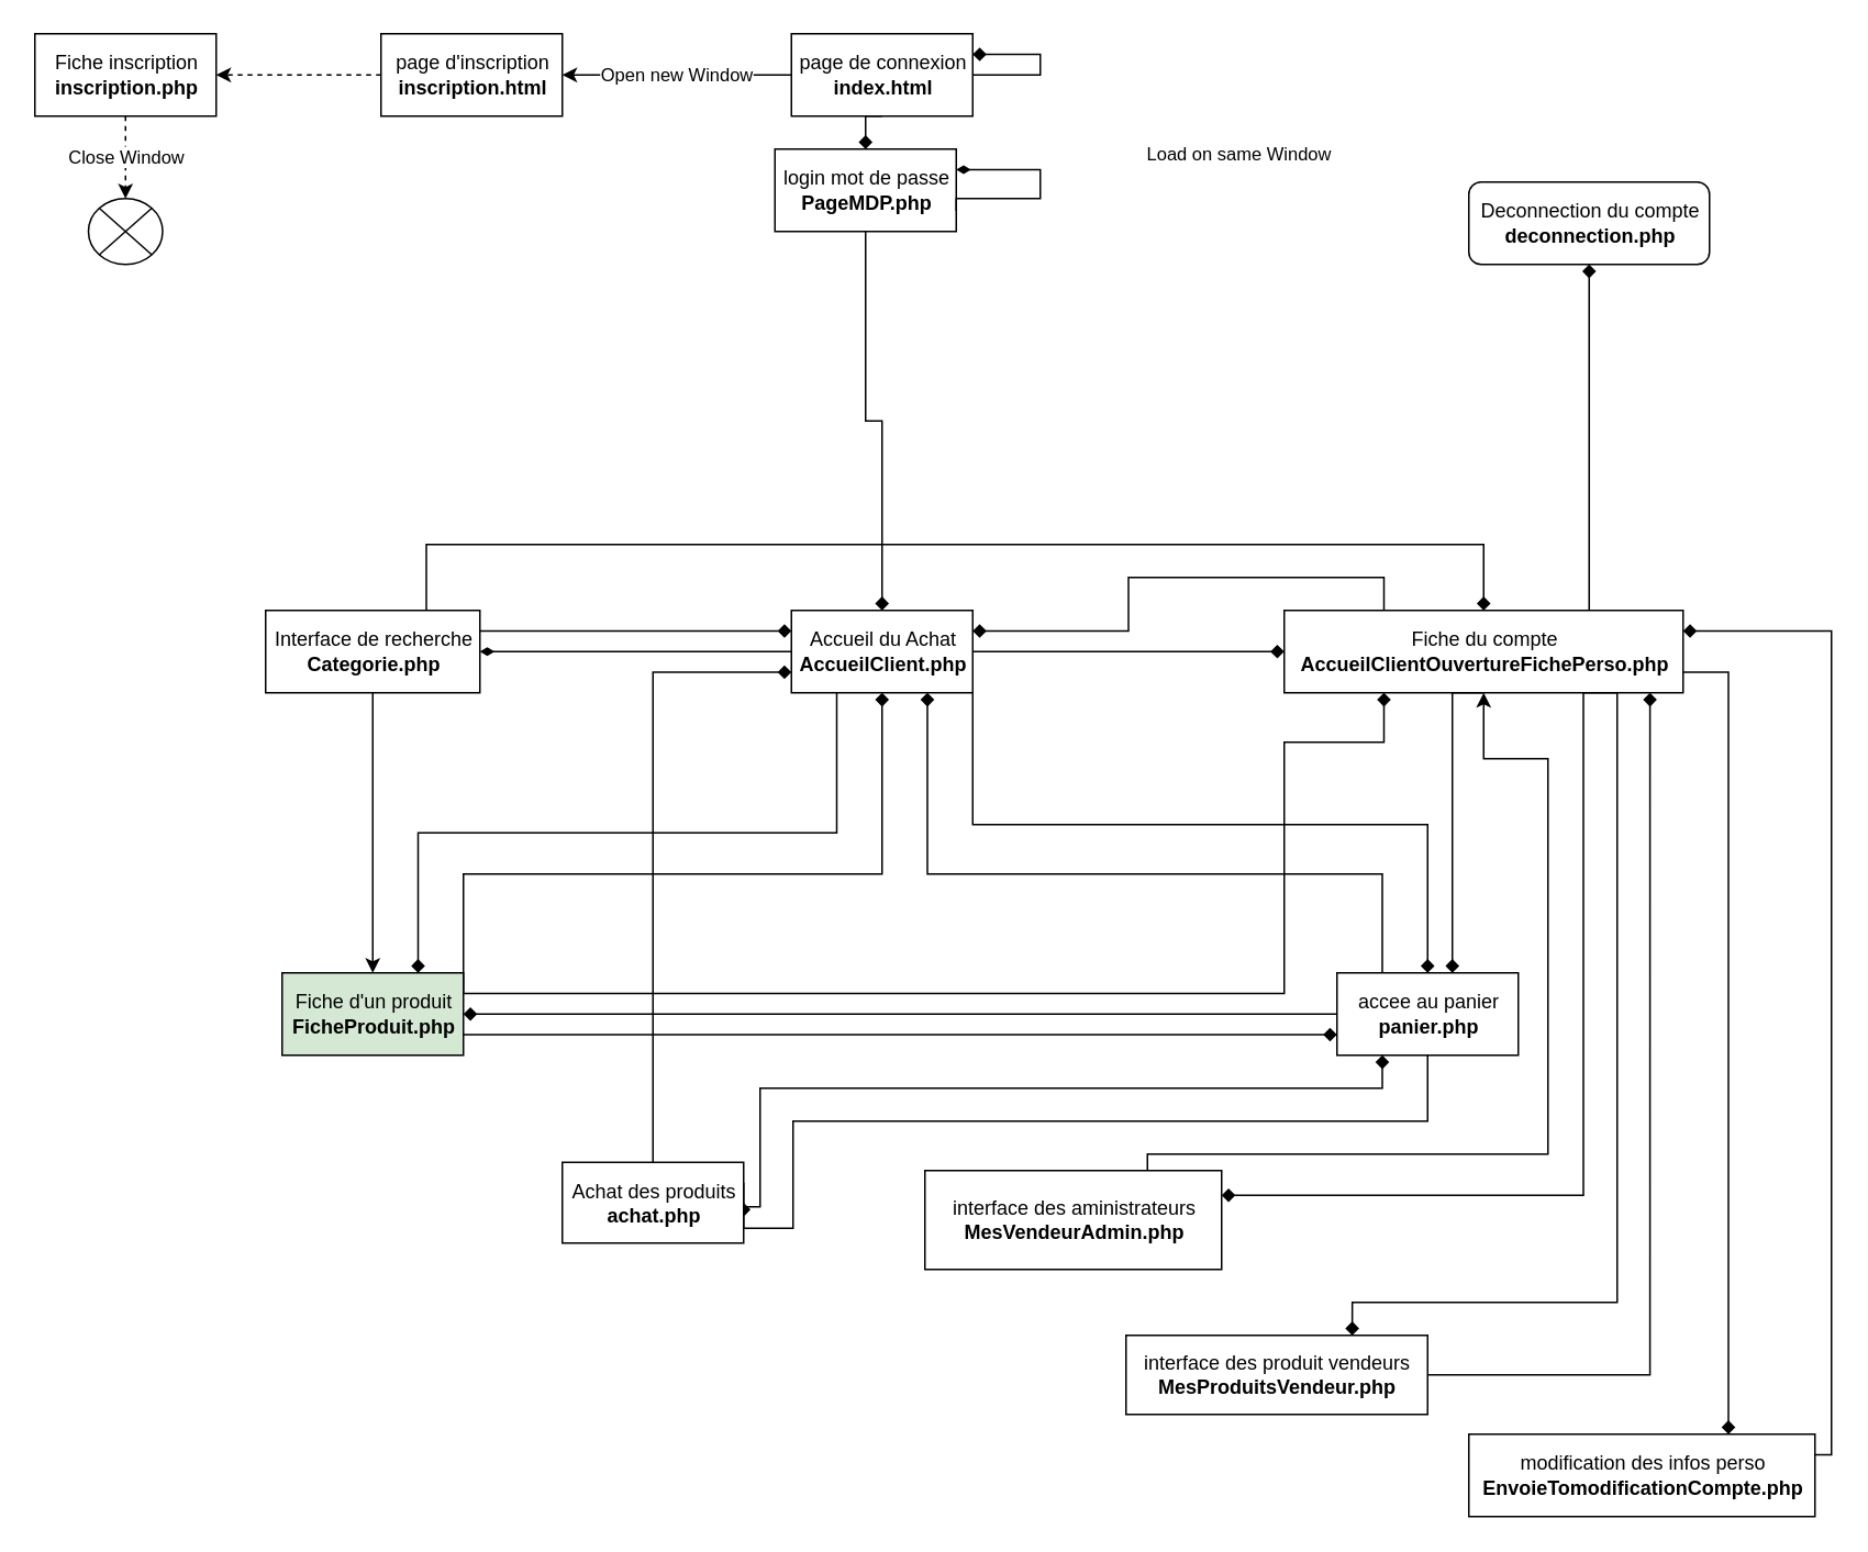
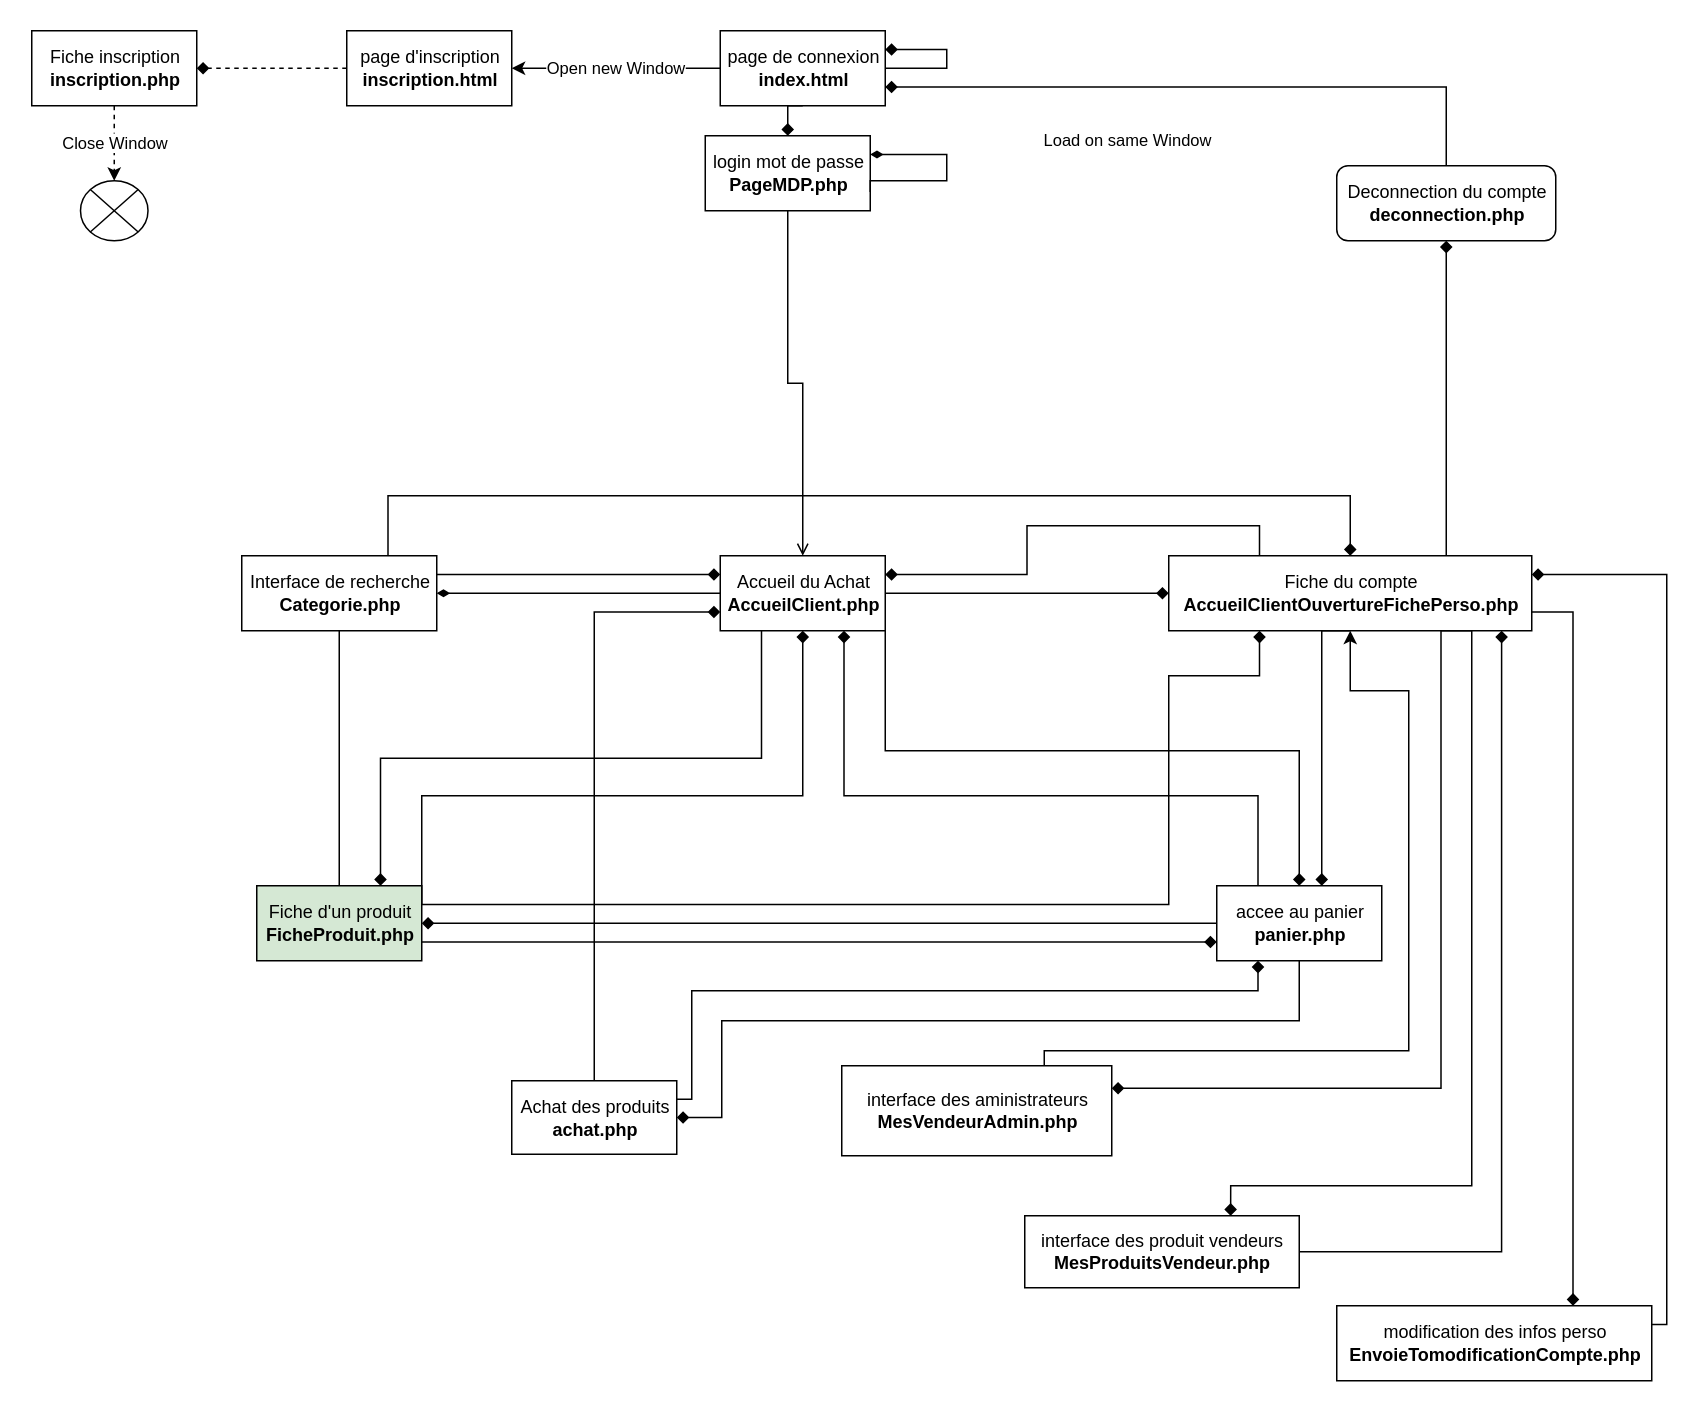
  <mxCell id="0" />
  <mxCell id="1" parent="0" />
  <mxCell id="2" value="Open new Window" style="edgeStyle=orthogonalEdgeStyle;rounded=0;orthogonalLoop=1;jettySize=auto;html=1;exitX=0;exitY=0.5;exitDx=0;exitDy=0;entryX=1;entryY=0.5;entryDx=0;entryDy=0;" edge="1" parent="1" source="5" target="7"><mxGeometry relative="1" as="geometry"><Array as="points"><mxPoint x="400.5" y="45" /><mxPoint x="400.5" y="45" /></Array></mxGeometry></mxCell>
  <mxCell id="3" value="Load on same Window" style="edgeStyle=orthogonalEdgeStyle;rounded=0;orthogonalLoop=1;jettySize=auto;html=1;exitX=1;exitY=0.5;exitDx=0;exitDy=0;entryX=1;entryY=0.25;entryDx=0;entryDy=0;endArrow=diamond;endFill=1;" edge="1" parent="1" source="5" target="5"><mxGeometry x="0.132" y="-60" relative="1" as="geometry"><mxPoint x="660.5" y="45.138" as="targetPoint" /><Array as="points"><mxPoint x="630.5" y="45" /><mxPoint x="630.5" y="33" /></Array><mxPoint x="60" y="60" as="offset" /></mxGeometry></mxCell>
  <mxCell id="4" style="edgeStyle=orthogonalEdgeStyle;rounded=0;orthogonalLoop=1;jettySize=auto;html=1;exitX=0.5;exitY=1;exitDx=0;exitDy=0;entryX=0.5;entryY=0;entryDx=0;entryDy=0;endArrow=diamond;endFill=1;" edge="1" parent="1" source="5" target="12"><mxGeometry relative="1" as="geometry" /></mxCell>
  <mxCell id="5" value="page de connexion&lt;br&gt;&lt;b&gt;index.html&lt;/b&gt;&lt;br&gt;" style="html=1;" vertex="1" parent="1"><mxGeometry x="479.5" y="20" width="110" height="50" as="geometry" /></mxCell>
- <mxCell id="6" style="edgeStyle=orthogonalEdgeStyle;rounded=0;orthogonalLoop=1;jettySize=auto;html=1;exitX=0;exitY=0.5;exitDx=0;exitDy=0;entryX=1;entryY=0.5;entryDx=0;entryDy=0;dashed=1;" edge="1" parent="1" source="7" target="9"><mxGeometry relative="1" as="geometry" /></mxCell>
+ <mxCell id="6" style="edgeStyle=orthogonalEdgeStyle;rounded=0;orthogonalLoop=1;jettySize=auto;html=1;exitX=0;exitY=0.5;exitDx=0;exitDy=0;entryX=1;entryY=0.5;entryDx=0;entryDy=0;dashed=1;endArrow=diamond;" edge="1" parent="1" source="7" target="9"><mxGeometry relative="1" as="geometry" /></mxCell>
  <mxCell id="7" value="page d'inscription&lt;br&gt;&lt;b&gt;inscription.html&lt;/b&gt;" style="html=1;" vertex="1" parent="1"><mxGeometry x="230.5" y="20" width="110" height="50" as="geometry" /></mxCell>
  <mxCell id="8" value="Close Window" style="edgeStyle=orthogonalEdgeStyle;rounded=0;orthogonalLoop=1;jettySize=auto;html=1;exitX=0.5;exitY=1;exitDx=0;exitDy=0;entryX=0.5;entryY=0;entryDx=0;entryDy=0;dashed=1;" edge="1" parent="1" source="9" target="10"><mxGeometry relative="1" as="geometry" /></mxCell>
  <mxCell id="9" value="Fiche inscription&lt;br&gt;&lt;b&gt;inscription.php&lt;/b&gt;" style="html=1;" vertex="1" parent="1"><mxGeometry x="20.5" y="20" width="110" height="50" as="geometry" /></mxCell>
  <mxCell id="10" value="" style="shape=sumEllipse;perimeter=ellipsePerimeter;whiteSpace=wrap;html=1;backgroundOutline=1;" vertex="1" parent="1"><mxGeometry x="53" y="120" width="45" height="40" as="geometry" /></mxCell>
- <mxCell id="11" style="edgeStyle=orthogonalEdgeStyle;rounded=0;orthogonalLoop=1;jettySize=auto;html=1;exitX=0.5;exitY=1;exitDx=0;exitDy=0;entryX=0.5;entryY=0;entryDx=0;entryDy=0;endArrow=diamond;endFill=1;" edge="1" parent="1" source="12" target="18"><mxGeometry relative="1" as="geometry" /></mxCell>
+ <mxCell id="11" style="edgeStyle=orthogonalEdgeStyle;rounded=0;orthogonalLoop=1;jettySize=auto;html=1;exitX=0.5;exitY=1;exitDx=0;exitDy=0;entryX=0.5;entryY=0;entryDx=0;entryDy=0;endArrow=open;endFill=1;" edge="1" parent="1" source="12" target="18"><mxGeometry relative="1" as="geometry" /></mxCell>
  <mxCell id="12" value="login mot de passe&lt;br&gt;&lt;b&gt;PageMDP.php&lt;/b&gt;" style="html=1;" vertex="1" parent="1"><mxGeometry x="469.5" y="90" width="110" height="50" as="geometry" /></mxCell>
  <mxCell id="13" style="edgeStyle=orthogonalEdgeStyle;rounded=0;orthogonalLoop=1;jettySize=auto;html=1;exitX=1;exitY=0.75;exitDx=0;exitDy=0;entryX=1;entryY=0.25;entryDx=0;entryDy=0;endArrow=diamondThin;endFill=1;" edge="1" parent="1" source="12" target="12"><mxGeometry relative="1" as="geometry"><Array as="points"><mxPoint x="589.5" y="120" /><mxPoint x="630.5" y="120" /><mxPoint x="630.5" y="107" /></Array></mxGeometry></mxCell>
  <mxCell id="14" style="edgeStyle=orthogonalEdgeStyle;rounded=0;orthogonalLoop=1;jettySize=auto;html=1;exitX=0;exitY=0.5;exitDx=0;exitDy=0;entryX=1;entryY=0.5;entryDx=0;entryDy=0;endArrow=diamondThin;endFill=1;" edge="1" parent="1" source="18" target="22"><mxGeometry relative="1" as="geometry" /></mxCell>
  <mxCell id="15" style="edgeStyle=orthogonalEdgeStyle;rounded=0;orthogonalLoop=1;jettySize=auto;html=1;exitX=0.25;exitY=1;exitDx=0;exitDy=0;entryX=0.75;entryY=0;entryDx=0;entryDy=0;endArrow=diamond;endFill=1;" edge="1" parent="1" source="18" target="26"><mxGeometry relative="1" as="geometry" /></mxCell>
  <mxCell id="16" style="edgeStyle=orthogonalEdgeStyle;rounded=0;orthogonalLoop=1;jettySize=auto;html=1;exitX=1;exitY=0.5;exitDx=0;exitDy=0;entryX=0;entryY=0.5;entryDx=0;entryDy=0;endArrow=diamond;endFill=1;" edge="1" parent="1" source="18" target="33"><mxGeometry relative="1" as="geometry" /></mxCell>
  <mxCell id="17" style="edgeStyle=orthogonalEdgeStyle;rounded=0;orthogonalLoop=1;jettySize=auto;html=1;exitX=1;exitY=0.75;exitDx=0;exitDy=0;entryX=0.5;entryY=0;entryDx=0;entryDy=0;endArrow=diamond;endFill=1;" edge="1" parent="1" source="18" target="37"><mxGeometry relative="1" as="geometry"><Array as="points"><mxPoint x="589.5" y="500" /><mxPoint x="865.5" y="500" /></Array></mxGeometry></mxCell>
  <mxCell id="18" value="Accueil du Achat&lt;br&gt;&lt;b&gt;AccueilClient.php&lt;/b&gt;&lt;br&gt;" style="html=1;" vertex="1" parent="1"><mxGeometry x="479.5" y="370" width="110" height="50" as="geometry" /></mxCell>
- <mxCell id="19" style="edgeStyle=orthogonalEdgeStyle;rounded=0;orthogonalLoop=1;jettySize=auto;html=1;exitX=0.5;exitY=1;exitDx=0;exitDy=0;entryX=0.5;entryY=0;entryDx=0;entryDy=0;endArrow=classic;endFill=1;" edge="1" parent="1" source="22" target="26"><mxGeometry relative="1" as="geometry" /></mxCell>
+ <mxCell id="19" style="edgeStyle=orthogonalEdgeStyle;rounded=0;orthogonalLoop=1;jettySize=auto;html=1;exitX=0.5;exitY=1;exitDx=0;exitDy=0;entryX=0.5;entryY=0;entryDx=0;entryDy=0;endArrow=none;endFill=1;" edge="1" parent="1" source="22" target="26"><mxGeometry relative="1" as="geometry" /></mxCell>
  <mxCell id="20" style="edgeStyle=orthogonalEdgeStyle;rounded=0;orthogonalLoop=1;jettySize=auto;html=1;exitX=1;exitY=0.25;exitDx=0;exitDy=0;entryX=0;entryY=0.25;entryDx=0;entryDy=0;endArrow=diamond;endFill=1;" edge="1" parent="1" source="22" target="18"><mxGeometry relative="1" as="geometry" /></mxCell>
  <mxCell id="21" style="edgeStyle=orthogonalEdgeStyle;rounded=0;orthogonalLoop=1;jettySize=auto;html=1;exitX=0.75;exitY=0;exitDx=0;exitDy=0;entryX=0.5;entryY=0;entryDx=0;entryDy=0;endArrow=diamond;endFill=1;" edge="1" parent="1" source="22" target="33"><mxGeometry relative="1" as="geometry"><Array as="points"><mxPoint x="258.5" y="330" /><mxPoint x="899.5" y="330" /></Array></mxGeometry></mxCell>
  <mxCell id="22" value="Interface de recherche&lt;br&gt;&lt;b&gt;Categorie.php&lt;/b&gt;&lt;br&gt;" style="html=1;" vertex="1" parent="1"><mxGeometry x="160.5" y="370" width="130" height="50" as="geometry" /></mxCell>
  <mxCell id="23" style="edgeStyle=orthogonalEdgeStyle;rounded=0;orthogonalLoop=1;jettySize=auto;html=1;exitX=1;exitY=0.25;exitDx=0;exitDy=0;entryX=0.5;entryY=1;entryDx=0;entryDy=0;endArrow=diamond;endFill=1;" edge="1" parent="1" source="26" target="18"><mxGeometry relative="1" as="geometry"><Array as="points"><mxPoint x="280.5" y="530" /><mxPoint x="534.5" y="530" /></Array></mxGeometry></mxCell>
  <mxCell id="24" style="edgeStyle=orthogonalEdgeStyle;rounded=0;orthogonalLoop=1;jettySize=auto;html=1;exitX=1;exitY=0.75;exitDx=0;exitDy=0;entryX=0;entryY=0.75;entryDx=0;entryDy=0;endArrow=diamond;endFill=1;" edge="1" parent="1" source="26" target="37"><mxGeometry relative="1" as="geometry" /></mxCell>
  <mxCell id="25" style="edgeStyle=orthogonalEdgeStyle;rounded=0;orthogonalLoop=1;jettySize=auto;html=1;exitX=1;exitY=0.25;exitDx=0;exitDy=0;endArrow=diamond;endFill=1;entryX=0.25;entryY=1;entryDx=0;entryDy=0;" edge="1" parent="1" source="26" target="33"><mxGeometry relative="1" as="geometry"><Array as="points"><mxPoint x="778.5" y="603" /><mxPoint x="778.5" y="450" /><mxPoint x="839.5" y="450" /></Array></mxGeometry></mxCell>
  <mxCell id="26" value="Fiche d'un produit&lt;br&gt;&lt;b&gt;FicheProduit.php&lt;/b&gt;&lt;br&gt;" style="html=1;fillColor=#d5e8d4;" vertex="1" parent="1"><mxGeometry x="170.5" y="590" width="110" height="50" as="geometry" /></mxCell>
  <mxCell id="27" style="edgeStyle=orthogonalEdgeStyle;rounded=0;orthogonalLoop=1;jettySize=auto;html=1;exitX=0.25;exitY=0;exitDx=0;exitDy=0;entryX=1;entryY=0.25;entryDx=0;entryDy=0;endArrow=diamond;endFill=1;" edge="1" parent="1" source="33" target="18"><mxGeometry relative="1" as="geometry" /></mxCell>
  <mxCell id="28" style="edgeStyle=orthogonalEdgeStyle;rounded=0;orthogonalLoop=1;jettySize=auto;html=1;exitX=0.5;exitY=1;exitDx=0;exitDy=0;endArrow=diamond;endFill=1;" edge="1" parent="1" source="33" target="37"><mxGeometry relative="1" as="geometry"><mxPoint x="880.5" y="580" as="targetPoint" /><Array as="points"><mxPoint x="880.5" y="420" /></Array></mxGeometry></mxCell>
  <mxCell id="29" style="edgeStyle=orthogonalEdgeStyle;rounded=0;orthogonalLoop=1;jettySize=auto;html=1;exitX=0.75;exitY=0;exitDx=0;exitDy=0;entryX=0.5;entryY=1;entryDx=0;entryDy=0;endArrow=diamond;endFill=1;" edge="1" parent="1" source="33" target="39"><mxGeometry relative="1" as="geometry"><Array as="points"><mxPoint x="963.5" y="370" /></Array></mxGeometry></mxCell>
  <mxCell id="30" style="edgeStyle=orthogonalEdgeStyle;rounded=0;orthogonalLoop=1;jettySize=auto;html=1;exitX=1;exitY=0.75;exitDx=0;exitDy=0;entryX=0.75;entryY=0;entryDx=0;entryDy=0;endArrow=diamond;endFill=1;" edge="1" parent="1" source="33" target="41"><mxGeometry relative="1" as="geometry" /></mxCell>
  <mxCell id="31" style="edgeStyle=orthogonalEdgeStyle;rounded=0;orthogonalLoop=1;jettySize=auto;html=1;exitX=0.75;exitY=1;exitDx=0;exitDy=0;entryX=1;entryY=0.25;entryDx=0;entryDy=0;endArrow=diamond;endFill=1;" edge="1" parent="1" source="33" target="43"><mxGeometry relative="1" as="geometry" /></mxCell>
  <mxCell id="32" style="edgeStyle=orthogonalEdgeStyle;rounded=0;orthogonalLoop=1;jettySize=auto;html=1;exitX=0.75;exitY=1;exitDx=0;exitDy=0;entryX=0.75;entryY=0;entryDx=0;entryDy=0;endArrow=diamond;endFill=1;" edge="1" parent="1" source="33" target="45"><mxGeometry relative="1" as="geometry"><Array as="points"><mxPoint x="980.5" y="420" /><mxPoint x="980.5" y="790" /><mxPoint x="820.5" y="790" /></Array></mxGeometry></mxCell>
  <mxCell id="33" value="Fiche du compte&lt;br&gt;&lt;b&gt;AccueilClientOuvertureFichePerso.php&lt;/b&gt;&lt;br&gt;" style="html=1;" vertex="1" parent="1"><mxGeometry x="778.5" y="370" width="242" height="50" as="geometry" /></mxCell>
  <mxCell id="34" style="edgeStyle=orthogonalEdgeStyle;rounded=0;orthogonalLoop=1;jettySize=auto;html=1;exitX=0.25;exitY=0;exitDx=0;exitDy=0;entryX=0.75;entryY=1;entryDx=0;entryDy=0;endArrow=diamond;endFill=1;" edge="1" parent="1" source="37" target="18"><mxGeometry relative="1" as="geometry"><Array as="points"><mxPoint x="838.5" y="530" /><mxPoint x="562.5" y="530" /></Array></mxGeometry></mxCell>
  <mxCell id="35" style="edgeStyle=orthogonalEdgeStyle;rounded=0;orthogonalLoop=1;jettySize=auto;html=1;exitX=0;exitY=0.5;exitDx=0;exitDy=0;entryX=1;entryY=0.5;entryDx=0;entryDy=0;endArrow=diamond;endFill=1;" edge="1" parent="1" source="37" target="26"><mxGeometry relative="1" as="geometry" /></mxCell>
  <mxCell id="36" style="edgeStyle=orthogonalEdgeStyle;rounded=0;orthogonalLoop=1;jettySize=auto;html=1;exitX=0.5;exitY=1;exitDx=0;exitDy=0;entryX=1;entryY=0.5;entryDx=0;entryDy=0;endArrow=diamond;endFill=1;" edge="1" parent="1" source="37" target="48"><mxGeometry relative="1" as="geometry"><Array as="points"><mxPoint x="865.5" y="680" /><mxPoint x="480.5" y="680" /><mxPoint x="480.5" y="745" /></Array></mxGeometry></mxCell>
  <mxCell id="37" value="accee au panier&lt;br&gt;&lt;b&gt;panier.php&lt;/b&gt;&lt;br&gt;" style="html=1;" vertex="1" parent="1"><mxGeometry x="810.5" y="590" width="110" height="50" as="geometry" /></mxCell>
+ <mxCell id="38" style="edgeStyle=orthogonalEdgeStyle;rounded=0;orthogonalLoop=1;jettySize=auto;html=1;exitX=0.5;exitY=0;exitDx=0;exitDy=0;entryX=1;entryY=0.75;entryDx=0;entryDy=0;endArrow=diamond;endFill=1;" edge="1" parent="1" source="39" target="5"><mxGeometry relative="1" as="geometry" /></mxCell>
  <mxCell id="39" value="Deconnection du compte&lt;br&gt;&lt;b&gt;deconnection.php&lt;/b&gt;&lt;br&gt;" style="html=1;rounded=1;" vertex="1" parent="1"><mxGeometry x="890.5" y="110" width="146" height="50" as="geometry" /></mxCell>
  <mxCell id="40" style="edgeStyle=orthogonalEdgeStyle;rounded=0;orthogonalLoop=1;jettySize=auto;html=1;exitX=1;exitY=0.25;exitDx=0;exitDy=0;entryX=1;entryY=0.25;entryDx=0;entryDy=0;endArrow=diamond;endFill=1;" edge="1" parent="1" source="41" target="33"><mxGeometry relative="1" as="geometry"><Array as="points"><mxPoint x="1110.5" y="883" /><mxPoint x="1110.5" y="383" /></Array></mxGeometry></mxCell>
  <mxCell id="41" value="modification des infos perso&lt;br&gt;&lt;b&gt;EnvoieTomodificationCompte.php&lt;/b&gt;&lt;br&gt;" style="html=1;" vertex="1" parent="1"><mxGeometry x="890.5" y="870" width="210" height="50" as="geometry" /></mxCell>
  <mxCell id="42" style="edgeStyle=orthogonalEdgeStyle;rounded=0;orthogonalLoop=1;jettySize=auto;html=1;exitX=0.75;exitY=0;exitDx=0;exitDy=0;endArrow=classic;endFill=1;entryX=0.5;entryY=1;entryDx=0;entryDy=0;" edge="1" parent="1" source="43" target="33"><mxGeometry relative="1" as="geometry"><mxPoint x="910.5" y="450" as="targetPoint" /><Array as="points"><mxPoint x="695.5" y="700" /><mxPoint x="938.5" y="700" /><mxPoint x="938.5" y="460" /><mxPoint x="899.5" y="460" /></Array></mxGeometry></mxCell>
  <mxCell id="43" value="interface des aministrateurs&lt;br&gt;&lt;b&gt;MesVendeurAdmin.php&lt;/b&gt;&lt;br&gt;" style="html=1;" vertex="1" parent="1"><mxGeometry x="560.5" y="710" width="180" height="60" as="geometry" /></mxCell>
  <mxCell id="44" style="edgeStyle=orthogonalEdgeStyle;rounded=0;orthogonalLoop=1;jettySize=auto;html=1;exitX=1;exitY=0.5;exitDx=0;exitDy=0;entryX=0.917;entryY=1;entryDx=0;entryDy=0;entryPerimeter=0;endArrow=diamond;endFill=1;" edge="1" parent="1" source="45" target="33"><mxGeometry relative="1" as="geometry" /></mxCell>
  <mxCell id="45" value="interface des produit vendeurs&lt;br&gt;&lt;b&gt;MesProduitsVendeur.php&lt;/b&gt;&lt;br&gt;" style="html=1;" vertex="1" parent="1"><mxGeometry x="682.5" y="810" width="183" height="48" as="geometry" /></mxCell>
  <mxCell id="46" style="edgeStyle=orthogonalEdgeStyle;rounded=0;orthogonalLoop=1;jettySize=auto;html=1;exitX=1;exitY=0.25;exitDx=0;exitDy=0;entryX=0.25;entryY=1;entryDx=0;entryDy=0;endArrow=diamond;endFill=1;" edge="1" parent="1" source="48" target="37"><mxGeometry relative="1" as="geometry"><Array as="points"><mxPoint x="460.5" y="732" /><mxPoint x="460.5" y="660" /><mxPoint x="838.5" y="660" /></Array></mxGeometry></mxCell>
  <mxCell id="47" style="edgeStyle=orthogonalEdgeStyle;rounded=0;orthogonalLoop=1;jettySize=auto;html=1;exitX=0.5;exitY=0;exitDx=0;exitDy=0;entryX=0;entryY=0.75;entryDx=0;entryDy=0;endArrow=diamond;endFill=1;" edge="1" parent="1" source="48" target="18"><mxGeometry relative="1" as="geometry" /></mxCell>
- <mxCell id="48" value="Achat des produits&lt;br&gt;&lt;b&gt;achat.php&lt;/b&gt;" style="html=1;" vertex="1" parent="1"><mxGeometry x="340.5" y="705" width="110" height="49" as="geometry" /></mxCell>
+ <mxCell id="48" value="Achat des produits&lt;br&gt;&lt;b&gt;achat.php&lt;/b&gt;" style="html=1;" vertex="1" parent="1"><mxGeometry x="340.5" y="720" width="110" height="49" as="geometry" /></mxCell>
